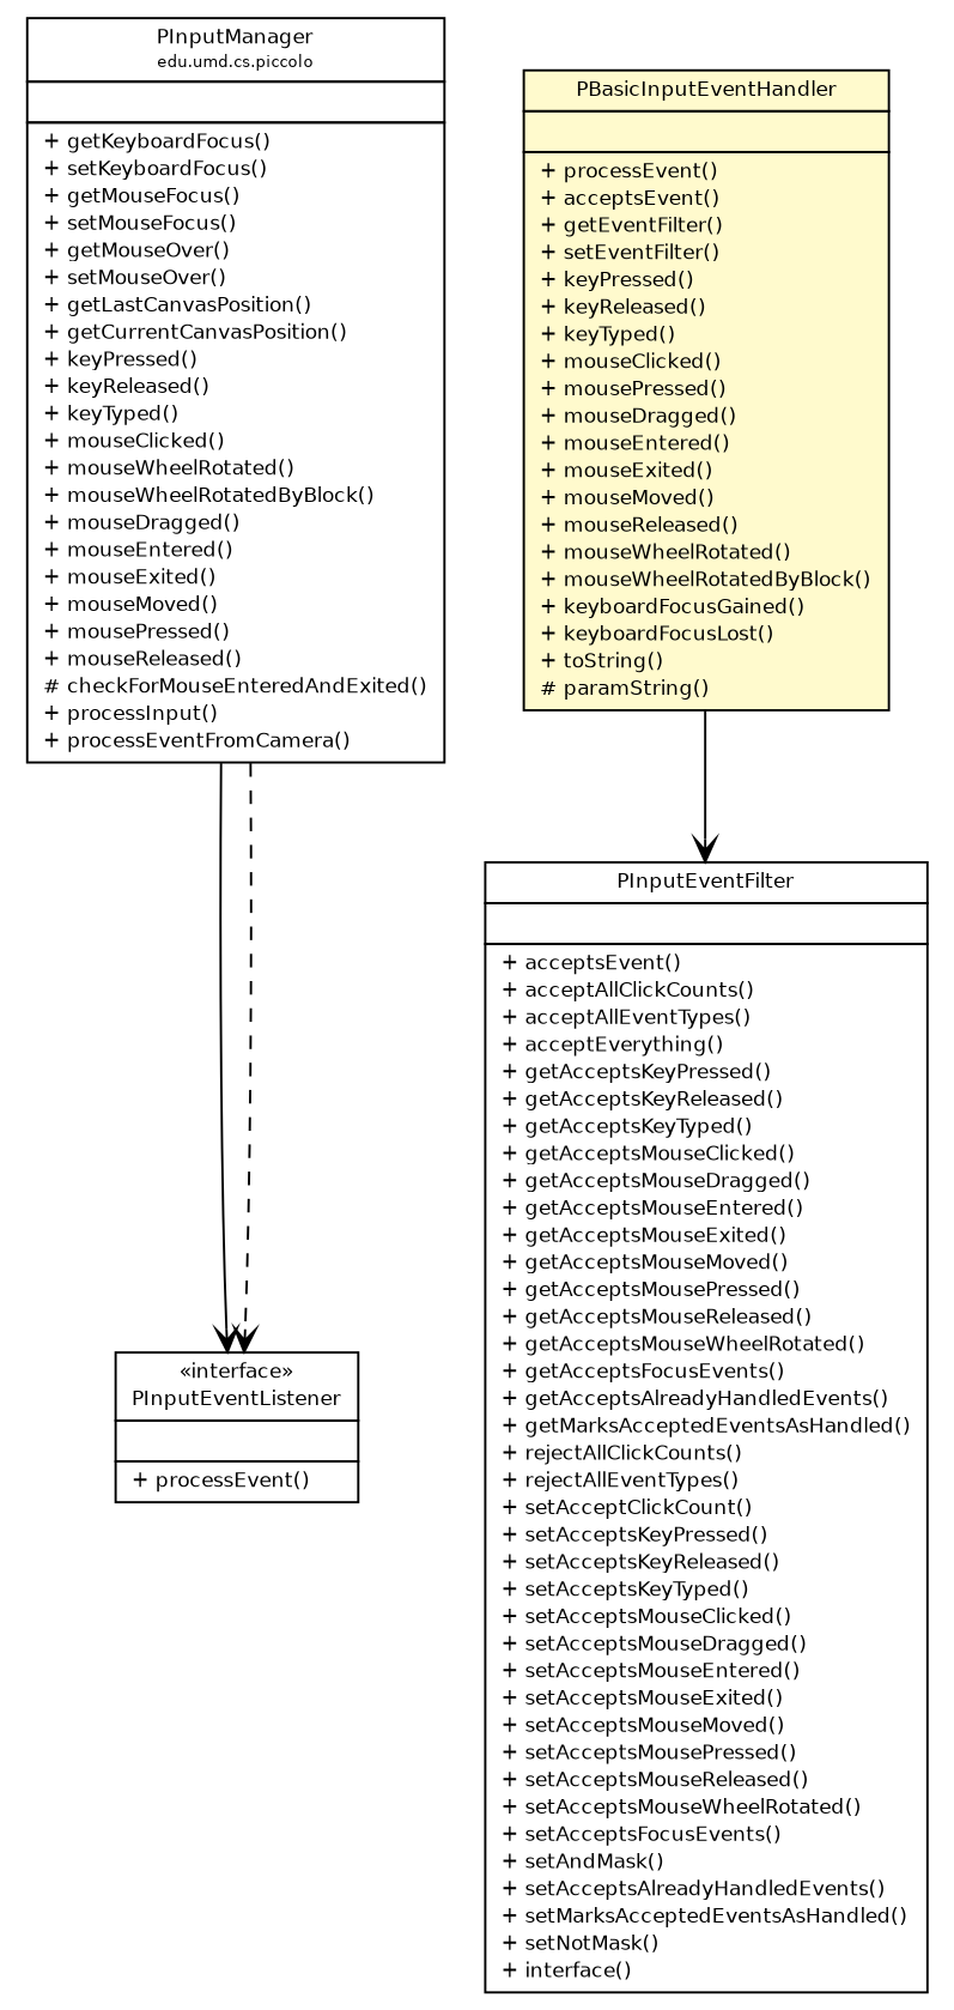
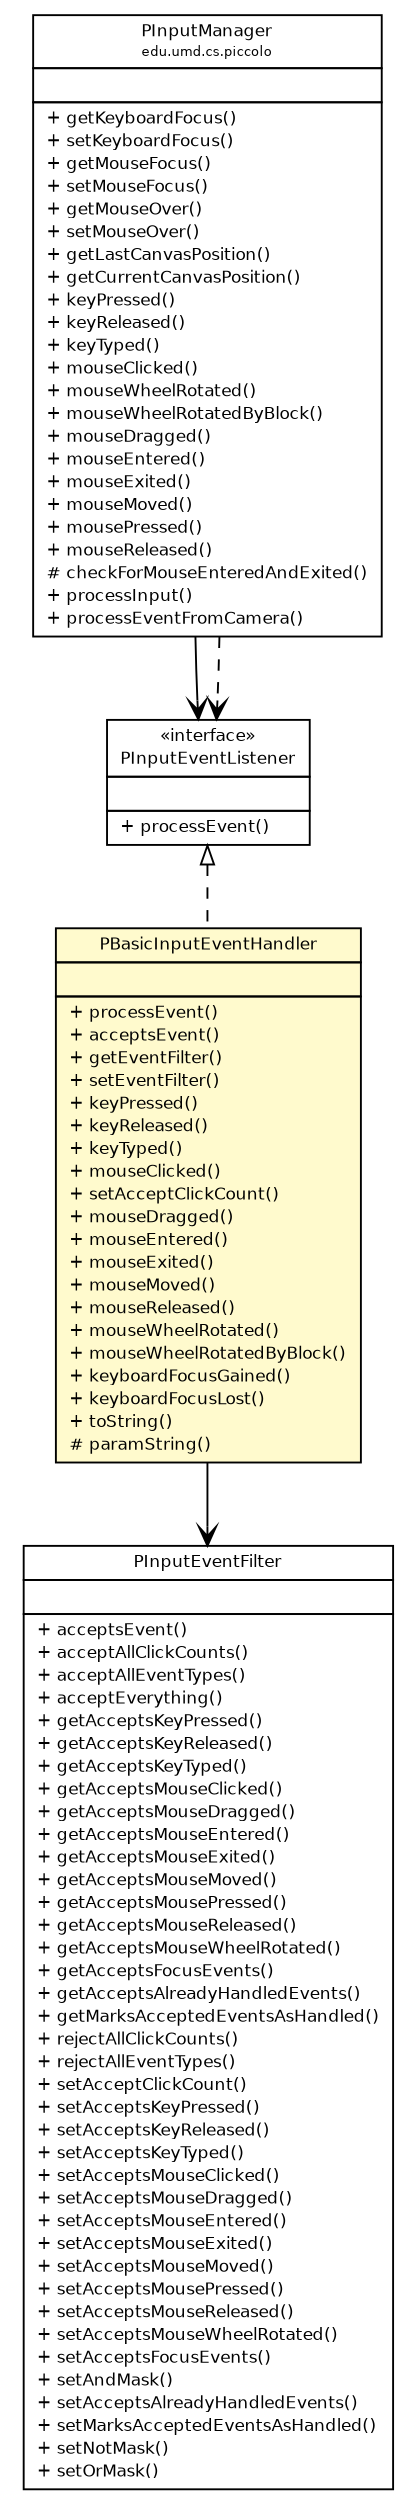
  digraph {
    node [fontcolor=black fontname=Helvetica fontsize=9.0 shape=plaintext]
    edge [arrowhead=open color=black fontcolor=black fontname=Helvetica fontsize=10.0 headport=p labelfontname=Helvetica labelfontsize=10 tailport=p]
    n1 [label=<<table border="0" cellborder="1" cellspacing="0" cellpadding="2" port="p" href="../PInputManager.html"> 		<tr><td><table border="0" cellspacing="0" cellpadding="1"> 			<tr><td> PInputManager </td></tr> 			<tr><td><font point-size="7.0"> edu.umd.cs.piccolo </font></td></tr> 		</table></td></tr> 		<tr><td><table border="0" cellspacing="0" cellpadding="1"> 			<tr><td align="left">  </td></tr> 		</table></td></tr> 		<tr><td><table border="0" cellspacing="0" cellpadding="1"> 			<tr><td align="left"> + getKeyboardFocus() </td></tr> 			<tr><td align="left"> + setKeyboardFocus() </td></tr> 			<tr><td align="left"> + getMouseFocus() </td></tr> 			<tr><td align="left"> + setMouseFocus() </td></tr> 			<tr><td align="left"> + getMouseOver() </td></tr> 			<tr><td align="left"> + setMouseOver() </td></tr> 			<tr><td align="left"> + getLastCanvasPosition() </td></tr> 			<tr><td align="left"> + getCurrentCanvasPosition() </td></tr> 			<tr><td align="left"> + keyPressed() </td></tr> 			<tr><td align="left"> + keyReleased() </td></tr> 			<tr><td align="left"> + keyTyped() </td></tr> 			<tr><td align="left"> + mouseClicked() </td></tr> 			<tr><td align="left"> + mouseWheelRotated() </td></tr> 			<tr><td align="left"> + mouseWheelRotatedByBlock() </td></tr> 			<tr><td align="left"> + mouseDragged() </td></tr> 			<tr><td align="left"> + mouseEntered() </td></tr> 			<tr><td align="left"> + mouseExited() </td></tr> 			<tr><td align="left"> + mouseMoved() </td></tr> 			<tr><td align="left"> + mousePressed() </td></tr> 			<tr><td align="left"> + mouseReleased() </td></tr> 			<tr><td align="left"> # checkForMouseEnteredAndExited() </td></tr> 			<tr><td align="left"> + processInput() </td></tr> 			<tr><td align="left"> + processEventFromCamera() </td></tr> 		</table></td></tr> 		</table>>]
    n2 [label=<<table border="0" cellborder="1" cellspacing="0" cellpadding="2" port="p" href="./PInputEventListener.html"> 		<tr><td><table border="0" cellspacing="0" cellpadding="1"> 			<tr><td> &laquo;interface&raquo; </td></tr> 			<tr><td> PInputEventListener </td></tr> 		</table></td></tr> 		<tr><td><table border="0" cellspacing="0" cellpadding="1"> 			<tr><td align="left">  </td></tr> 		</table></td></tr> 		<tr><td><table border="0" cellspacing="0" cellpadding="1"> 			<tr><td align="left"> + processEvent() </td></tr> 		</table></td></tr> 		</table>>]
-   n3 [label=<<table border="0" cellborder="1" cellspacing="0" cellpadding="2" port="p" bgcolor="lemonChiffon" href="./PBasicInputEventHandler.html"> 		<tr><td><table border="0" cellspacing="0" cellpadding="1"> 			<tr><td> PBasicInputEventHandler </td></tr> 		</table></td></tr> 		<tr><td><table border="0" cellspacing="0" cellpadding="1"> 			<tr><td align="left">  </td></tr> 		</table></td></tr> 		<tr><td><table border="0" cellspacing="0" cellpadding="1"> 			<tr><td align="left"> + processEvent() </td></tr> 			<tr><td align="left"> + acceptsEvent() </td></tr> 			<tr><td align="left"> + getEventFilter() </td></tr> 			<tr><td align="left"> + setEventFilter() </td></tr> 			<tr><td align="left"> + keyPressed() </td></tr> 			<tr><td align="left"> + keyReleased() </td></tr> 			<tr><td align="left"> + keyTyped() </td></tr> 			<tr><td align="left"> + mouseClicked() </td></tr> 			<tr><td align="left"> + mousePressed() </td></tr> 			<tr><td align="left"> + mouseDragged() </td></tr> 			<tr><td align="left"> + mouseEntered() </td></tr> 			<tr><td align="left"> + mouseExited() </td></tr> 			<tr><td align="left"> + mouseMoved() </td></tr> 			<tr><td align="left"> + mouseReleased() </td></tr> 			<tr><td align="left"> + mouseWheelRotated() </td></tr> 			<tr><td align="left"> + mouseWheelRotatedByBlock() </td></tr> 			<tr><td align="left"> + keyboardFocusGained() </td></tr> 			<tr><td align="left"> + keyboardFocusLost() </td></tr> 			<tr><td align="left"> + toString() </td></tr> 			<tr><td align="left"> # paramString() </td></tr> 		</table></td></tr> 		</table>>]
-   n4 [label=<<table border="0" cellborder="1" cellspacing="0" cellpadding="2" port="p" href="./PInputEventFilter.html"> 		<tr><td><table border="0" cellspacing="0" cellpadding="1"> 			<tr><td> PInputEventFilter </td></tr> 		</table></td></tr> 		<tr><td><table border="0" cellspacing="0" cellpadding="1"> 			<tr><td align="left">  </td></tr> 		</table></td></tr> 		<tr><td><table border="0" cellspacing="0" cellpadding="1"> 			<tr><td align="left"> + acceptsEvent() </td></tr> 			<tr><td align="left"> + acceptAllClickCounts() </td></tr> 			<tr><td align="left"> + acceptAllEventTypes() </td></tr> 			<tr><td align="left"> + acceptEverything() </td></tr> 			<tr><td align="left"> + getAcceptsKeyPressed() </td></tr> 			<tr><td align="left"> + getAcceptsKeyReleased() </td></tr> 			<tr><td align="left"> + getAcceptsKeyTyped() </td></tr> 			<tr><td align="left"> + getAcceptsMouseClicked() </td></tr> 			<tr><td align="left"> + getAcceptsMouseDragged() </td></tr> 			<tr><td align="left"> + getAcceptsMouseEntered() </td></tr> 			<tr><td align="left"> + getAcceptsMouseExited() </td></tr> 			<tr><td align="left"> + getAcceptsMouseMoved() </td></tr> 			<tr><td align="left"> + getAcceptsMousePressed() </td></tr> 			<tr><td align="left"> + getAcceptsMouseReleased() </td></tr> 			<tr><td align="left"> + getAcceptsMouseWheelRotated() </td></tr> 			<tr><td align="left"> + getAcceptsFocusEvents() </td></tr> 			<tr><td align="left"> + getAcceptsAlreadyHandledEvents() </td></tr> 			<tr><td align="left"> + getMarksAcceptedEventsAsHandled() </td></tr> 			<tr><td align="left"> + rejectAllClickCounts() </td></tr> 			<tr><td align="left"> + rejectAllEventTypes() </td></tr> 			<tr><td align="left"> + setAcceptClickCount() </td></tr> 			<tr><td align="left"> + setAcceptsKeyPressed() </td></tr> 			<tr><td align="left"> + setAcceptsKeyReleased() </td></tr> 			<tr><td align="left"> + setAcceptsKeyTyped() </td></tr> 			<tr><td align="left"> + setAcceptsMouseClicked() </td></tr> 			<tr><td align="left"> + setAcceptsMouseDragged() </td></tr> 			<tr><td align="left"> + setAcceptsMouseEntered() </td></tr> 			<tr><td align="left"> + setAcceptsMouseExited() </td></tr> 			<tr><td align="left"> + setAcceptsMouseMoved() </td></tr> 			<tr><td align="left"> + setAcceptsMousePressed() </td></tr> 			<tr><td align="left"> + setAcceptsMouseReleased() </td></tr> 			<tr><td align="left"> + setAcceptsMouseWheelRotated() </td></tr> 			<tr><td align="left"> + setAcceptsFocusEvents() </td></tr> 			<tr><td align="left"> + setAndMask() </td></tr> 			<tr><td align="left"> + setAcceptsAlreadyHandledEvents() </td></tr> 			<tr><td align="left"> + setMarksAcceptedEventsAsHandled() </td></tr> 			<tr><td align="left"> + setNotMask() </td></tr> 			<tr><td align="left"> + interface() </td></tr> 		</table></td></tr> 		</table>>]
+   n3 [label=<<table border="0" cellborder="1" cellspacing="0" cellpadding="2" port="p" bgcolor="lemonChiffon" href="./PBasicInputEventHandler.html"> 		<tr><td><table border="0" cellspacing="0" cellpadding="1"> 			<tr><td> PBasicInputEventHandler </td></tr> 		</table></td></tr> 		<tr><td><table border="0" cellspacing="0" cellpadding="1"> 			<tr><td align="left">  </td></tr> 		</table></td></tr> 		<tr><td><table border="0" cellspacing="0" cellpadding="1"> 			<tr><td align="left"> + processEvent() </td></tr> 			<tr><td align="left"> + acceptsEvent() </td></tr> 			<tr><td align="left"> + getEventFilter() </td></tr> 			<tr><td align="left"> + setEventFilter() </td></tr> 			<tr><td align="left"> + keyPressed() </td></tr> 			<tr><td align="left"> + keyReleased() </td></tr> 			<tr><td align="left"> + keyTyped() </td></tr> 			<tr><td align="left"> + mouseClicked() </td></tr> 			<tr><td align="left"> + setAcceptClickCount() </td></tr> 			<tr><td align="left"> + mouseDragged() </td></tr> 			<tr><td align="left"> + mouseEntered() </td></tr> 			<tr><td align="left"> + mouseExited() </td></tr> 			<tr><td align="left"> + mouseMoved() </td></tr> 			<tr><td align="left"> + mouseReleased() </td></tr> 			<tr><td align="left"> + mouseWheelRotated() </td></tr> 			<tr><td align="left"> + mouseWheelRotatedByBlock() </td></tr> 			<tr><td align="left"> + keyboardFocusGained() </td></tr> 			<tr><td align="left"> + keyboardFocusLost() </td></tr> 			<tr><td align="left"> + toString() </td></tr> 			<tr><td align="left"> # paramString() </td></tr> 		</table></td></tr> 		</table>>]
+   n4 [label=<<table border="0" cellborder="1" cellspacing="0" cellpadding="2" port="p" href="./PInputEventFilter.html"> 		<tr><td><table border="0" cellspacing="0" cellpadding="1"> 			<tr><td> PInputEventFilter </td></tr> 		</table></td></tr> 		<tr><td><table border="0" cellspacing="0" cellpadding="1"> 			<tr><td align="left">  </td></tr> 		</table></td></tr> 		<tr><td><table border="0" cellspacing="0" cellpadding="1"> 			<tr><td align="left"> + acceptsEvent() </td></tr> 			<tr><td align="left"> + acceptAllClickCounts() </td></tr> 			<tr><td align="left"> + acceptAllEventTypes() </td></tr> 			<tr><td align="left"> + acceptEverything() </td></tr> 			<tr><td align="left"> + getAcceptsKeyPressed() </td></tr> 			<tr><td align="left"> + getAcceptsKeyReleased() </td></tr> 			<tr><td align="left"> + getAcceptsKeyTyped() </td></tr> 			<tr><td align="left"> + getAcceptsMouseClicked() </td></tr> 			<tr><td align="left"> + getAcceptsMouseDragged() </td></tr> 			<tr><td align="left"> + getAcceptsMouseEntered() </td></tr> 			<tr><td align="left"> + getAcceptsMouseExited() </td></tr> 			<tr><td align="left"> + getAcceptsMouseMoved() </td></tr> 			<tr><td align="left"> + getAcceptsMousePressed() </td></tr> 			<tr><td align="left"> + getAcceptsMouseReleased() </td></tr> 			<tr><td align="left"> + getAcceptsMouseWheelRotated() </td></tr> 			<tr><td align="left"> + getAcceptsFocusEvents() </td></tr> 			<tr><td align="left"> + getAcceptsAlreadyHandledEvents() </td></tr> 			<tr><td align="left"> + getMarksAcceptedEventsAsHandled() </td></tr> 			<tr><td align="left"> + rejectAllClickCounts() </td></tr> 			<tr><td align="left"> + rejectAllEventTypes() </td></tr> 			<tr><td align="left"> + setAcceptClickCount() </td></tr> 			<tr><td align="left"> + setAcceptsKeyPressed() </td></tr> 			<tr><td align="left"> + setAcceptsKeyReleased() </td></tr> 			<tr><td align="left"> + setAcceptsKeyTyped() </td></tr> 			<tr><td align="left"> + setAcceptsMouseClicked() </td></tr> 			<tr><td align="left"> + setAcceptsMouseDragged() </td></tr> 			<tr><td align="left"> + setAcceptsMouseEntered() </td></tr> 			<tr><td align="left"> + setAcceptsMouseExited() </td></tr> 			<tr><td align="left"> + setAcceptsMouseMoved() </td></tr> 			<tr><td align="left"> + setAcceptsMousePressed() </td></tr> 			<tr><td align="left"> + setAcceptsMouseReleased() </td></tr> 			<tr><td align="left"> + setAcceptsMouseWheelRotated() </td></tr> 			<tr><td align="left"> + setAcceptsFocusEvents() </td></tr> 			<tr><td align="left"> + setAndMask() </td></tr> 			<tr><td align="left"> + setAcceptsAlreadyHandledEvents() </td></tr> 			<tr><td align="left"> + setMarksAcceptedEventsAsHandled() </td></tr> 			<tr><td align="left"> + setNotMask() </td></tr> 			<tr><td align="left"> + setOrMask() </td></tr> 		</table></td></tr> 		</table>>]
    n1 -> n2
    n1 -> n2 [style=dashed]
+   n2 -> n3 [arrowtail=empty dir=back fontsize=10 style=dashed arrowhead="" color="" fontcolor=""]
    n3 -> n4
  }
